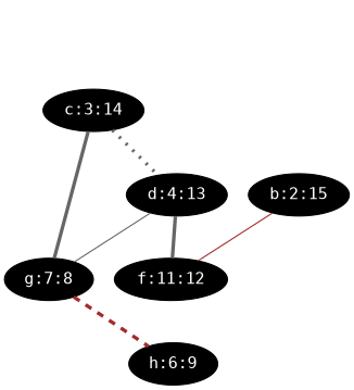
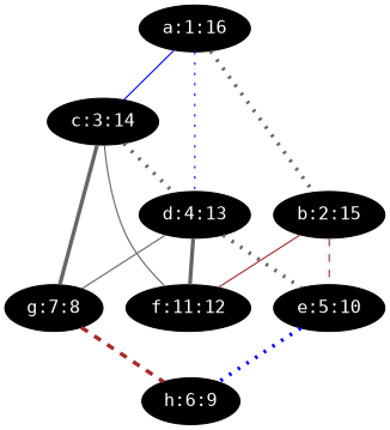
  graph {
    fontname="DejaVu Sans Mono"
    node [fillcolor=black fontcolor=white fontname="DejaVu Sans Mono" style=filled]
    edge [color=gray40 fontname="DejaVu Sans Mono" penwidth=3 style=bold]
+   n1 [label="a:1:16"]
    n2 [label="b:2:15"]
    n3 [label="c:3:14"]
    n4 [label="d:4:13"]
+   n5 [label="e:5:10"]
    n6 [label="f:11:12"]
    n7 [label="g:7:8"]
    n8 [label="h:6:9"]
+   n1 -- n2 [style=dotted]
+   n1 -- n3 [color=blue penwidth=1]
+   n1 -- n4 [color=blue penwidth=1 style=dotted]
+   n2 -- n5 [color=brown penwidth=1 style=dashed]
    n2 -- n6 [color=brown penwidth=1]
    n3 -- n4 [style=dotted]
+   n3 -- n6 [penwidth=1]
+   n4 -- n5 [style=dotted]
    n4 -- n6
    n4 -- n7 [penwidth=1]
+   n5 -- n8 [color=blue style=dotted]
    n7 -- n3
    n7 -- n8 [color=brown style=dashed]
  }
